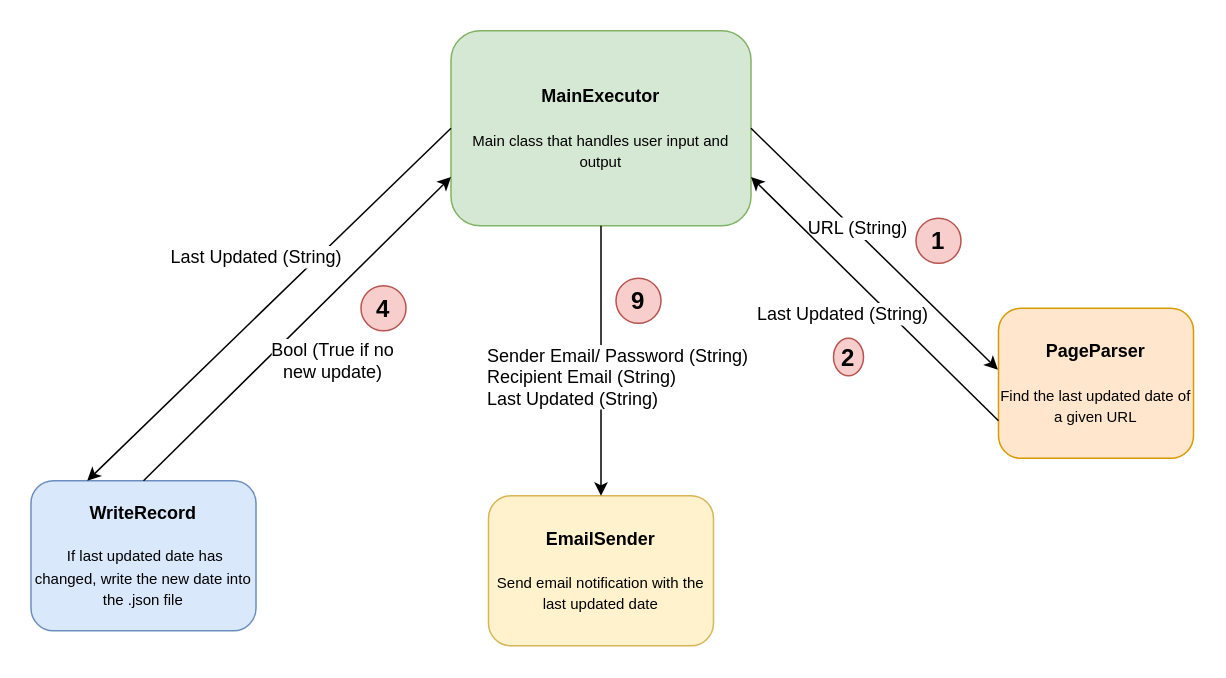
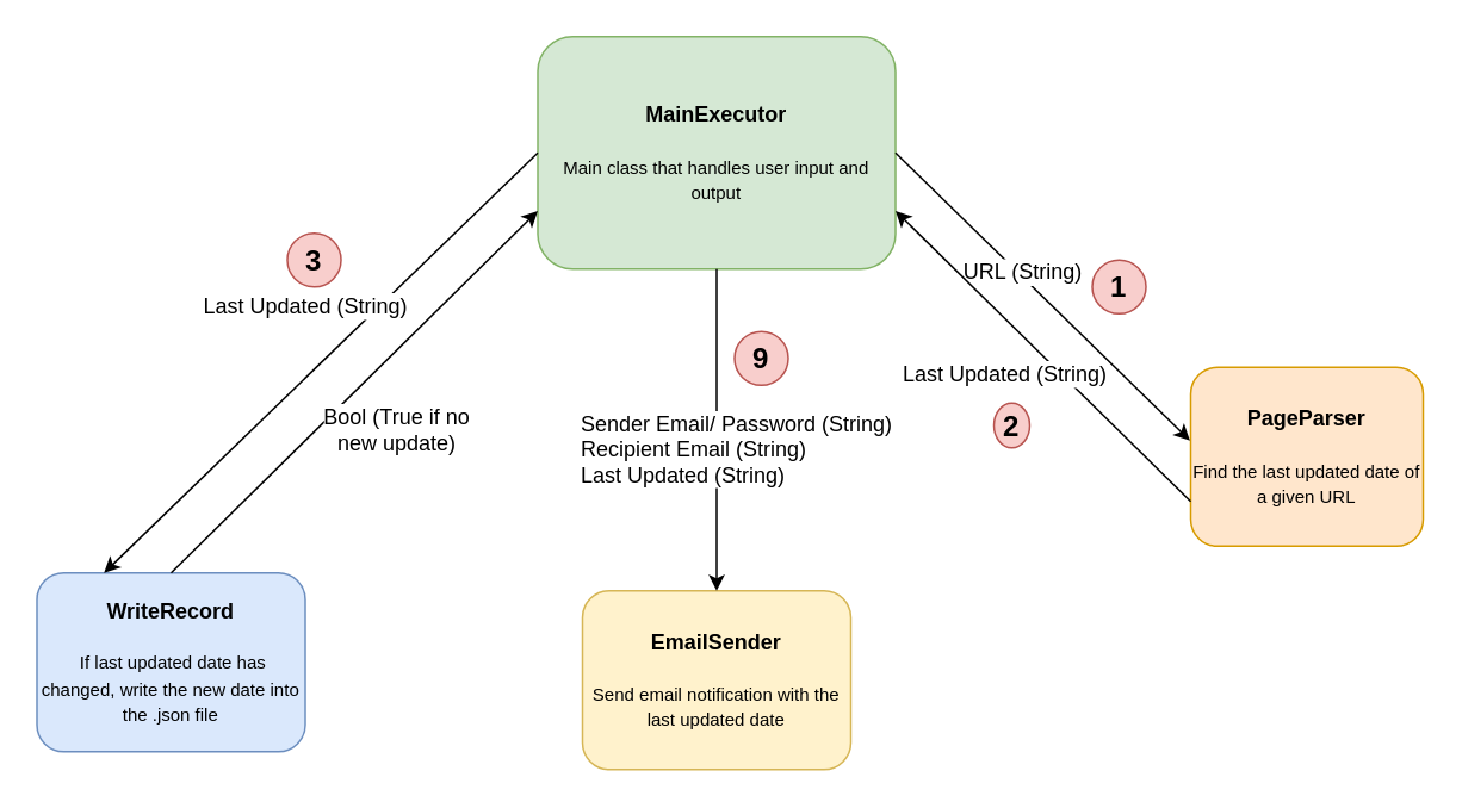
  <mxCell id="0" />
  <mxCell id="1" parent="0" />
  <mxCell id="2" value="&lt;b&gt;MainExecutor&lt;br&gt;&lt;/b&gt;&lt;br&gt;&lt;font style=&quot;font-size: 10px&quot;&gt;Main class that handles user input and output&lt;/font&gt;&lt;br&gt;" style="rounded=1;whiteSpace=wrap;html=1;fillColor=#d5e8d4;strokeColor=#82b366;" vertex="1" parent="1"><mxGeometry x="300" y="20" width="200" height="130" as="geometry" /></mxCell>
  <mxCell id="3" value="&lt;b&gt;EmailSender&lt;br&gt;&lt;/b&gt;&lt;br&gt;&lt;font style=&quot;font-size: 10px&quot;&gt;Send email notification with the last updated date&lt;/font&gt;&lt;br&gt;" style="rounded=1;whiteSpace=wrap;html=1;fillColor=#fff2cc;strokeColor=#d6b656;" vertex="1" parent="1"><mxGeometry x="325" y="330" width="150" height="100" as="geometry" /></mxCell>
  <mxCell id="4" value="&lt;b&gt;WriteRecord&lt;/b&gt;&lt;br&gt;&lt;br&gt;&lt;font style=&quot;font-size: 10px&quot;&gt;&amp;nbsp;If last updated date has changed, write the new date into the .json file&lt;/font&gt;&lt;br&gt;" style="rounded=1;whiteSpace=wrap;html=1;fillColor=#dae8fc;strokeColor=#6c8ebf;" vertex="1" parent="1"><mxGeometry x="20" y="320" width="150" height="100" as="geometry" /></mxCell>
  <mxCell id="5" value="&lt;b&gt;PageParser&lt;/b&gt;&lt;br&gt;&lt;font style=&quot;font-size: 10px&quot;&gt;&lt;br&gt;Find the last updated date of a given URL&lt;/font&gt;&lt;br&gt;" style="rounded=1;whiteSpace=wrap;html=1;fillColor=#ffe6cc;strokeColor=#d79b00;" vertex="1" parent="1"><mxGeometry x="665" y="205" width="130" height="100" as="geometry" /></mxCell>
  <mxCell id="6" value="" style="endArrow=classic;html=1;entryX=-0.003;entryY=0.41;entryDx=0;entryDy=0;entryPerimeter=0;exitX=1;exitY=0.5;exitDx=0;exitDy=0;" edge="1" parent="1" source="2" target="5"><mxGeometry width="50" height="50" relative="1" as="geometry"><mxPoint x="30" y="440" as="sourcePoint" /><mxPoint x="80" y="390" as="targetPoint" /></mxGeometry></mxCell>
  <mxCell id="7" value="URL (String)&lt;br&gt;" style="text;html=1;resizable=0;points=[];align=center;verticalAlign=middle;labelBackgroundColor=#ffffff;" vertex="1" connectable="0" parent="6"><mxGeometry x="-0.159" y="2" relative="1" as="geometry"><mxPoint as="offset" /></mxGeometry></mxCell>
  <mxCell id="8" value="" style="endArrow=classic;html=1;entryX=1;entryY=0.75;entryDx=0;entryDy=0;exitX=0;exitY=0.75;exitDx=0;exitDy=0;" edge="1" parent="1" source="5" target="2"><mxGeometry width="50" height="50" relative="1" as="geometry"><mxPoint x="490" y="112" as="sourcePoint" /><mxPoint x="650" y="248" as="targetPoint" /></mxGeometry></mxCell>
  <mxCell id="9" value="Last Updated (String)" style="text;html=1;resizable=0;points=[];align=center;verticalAlign=middle;labelBackgroundColor=#ffffff;" vertex="1" connectable="0" parent="8"><mxGeometry x="-0.159" y="2" relative="1" as="geometry"><mxPoint x="-34" y="-4.5" as="offset" /></mxGeometry></mxCell>
  <mxCell id="10" value="" style="endArrow=classic;html=1;exitX=0;exitY=0.5;exitDx=0;exitDy=0;entryX=0.25;entryY=0;entryDx=0;entryDy=0;" edge="1" parent="1" source="2" target="4"><mxGeometry width="50" height="50" relative="1" as="geometry"><mxPoint x="60" y="460" as="sourcePoint" /><mxPoint x="110" y="410" as="targetPoint" /></mxGeometry></mxCell>
  <mxCell id="11" value="Last Updated (String)" style="text;html=1;resizable=0;points=[];align=center;verticalAlign=middle;labelBackgroundColor=#ffffff;" vertex="1" connectable="0" parent="10"><mxGeometry x="-0.256" y="-1" relative="1" as="geometry"><mxPoint x="-39.5" y="-1.5" as="offset" /></mxGeometry></mxCell>
  <mxCell id="12" value="" style="endArrow=classic;html=1;exitX=0.5;exitY=0;exitDx=0;exitDy=0;entryX=0;entryY=0.75;entryDx=0;entryDy=0;" edge="1" parent="1" source="4" target="2"><mxGeometry width="50" height="50" relative="1" as="geometry"><mxPoint x="20" y="490" as="sourcePoint" /><mxPoint x="70" y="440" as="targetPoint" /></mxGeometry></mxCell>
  <mxCell id="13" value="Bool (True if no &lt;br&gt;new update)" style="text;html=1;resizable=0;points=[];align=center;verticalAlign=middle;labelBackgroundColor=#ffffff;" vertex="1" connectable="0" parent="12"><mxGeometry x="0.104" y="-2" relative="1" as="geometry"><mxPoint x="10.5" y="30" as="offset" /></mxGeometry></mxCell>
  <mxCell id="14" value="" style="endArrow=classic;html=1;exitX=0.5;exitY=1;exitDx=0;exitDy=0;entryX=0.5;entryY=0;entryDx=0;entryDy=0;" edge="1" parent="1" source="2" target="3"><mxGeometry width="50" height="50" relative="1" as="geometry"><mxPoint x="20" y="490" as="sourcePoint" /><mxPoint x="70" y="440" as="targetPoint" /></mxGeometry></mxCell>
  <mxCell id="15" value="&lt;div style=&quot;text-align: left&quot;&gt;Sender Email/ Password (String)&lt;/div&gt;&lt;div style=&quot;text-align: left&quot;&gt;Recipient Email (String)&lt;/div&gt;&lt;div style=&quot;text-align: left&quot;&gt;Last Updated (String)&lt;/div&gt;" style="text;html=1;resizable=0;points=[];align=center;verticalAlign=middle;labelBackgroundColor=#ffffff;" vertex="1" connectable="0" parent="14"><mxGeometry x="0.131" relative="1" as="geometry"><mxPoint x="10" y="-2" as="offset" /></mxGeometry></mxCell>
  <mxCell id="16" value="&lt;b&gt;&lt;font style=&quot;font-size: 16px&quot;&gt;1&lt;/font&gt;&lt;/b&gt;" style="ellipse;whiteSpace=wrap;html=1;aspect=fixed;fillColor=#f8cecc;strokeColor=#b85450;" vertex="1" parent="1"><mxGeometry x="610" y="145" width="30" height="30" as="geometry" /></mxCell>
  <mxCell id="17" value="&lt;b&gt;&lt;font style=&quot;font-size: 16px&quot;&gt;2&lt;/font&gt;&lt;/b&gt;" style="ellipse;whiteSpace=wrap;html=1;aspect=fixed;fillColor=#f8cecc;strokeColor=#b85450;" vertex="1" parent="1"><mxGeometry x="555" y="225" width="20" height="25" as="geometry" /></mxCell>
- <mxCell id="19" value="&lt;b&gt;&lt;font style=&quot;font-size: 16px&quot;&gt;4&lt;/font&gt;&lt;/b&gt;" style="ellipse;whiteSpace=wrap;html=1;aspect=fixed;fillColor=#f8cecc;strokeColor=#b85450;" vertex="1" parent="1"><mxGeometry x="240" y="190" width="30" height="30" as="geometry" /></mxCell>
+ <mxCell id="18" value="&lt;b&gt;&lt;font style=&quot;font-size: 16px&quot;&gt;3&lt;/font&gt;&lt;/b&gt;" style="ellipse;whiteSpace=wrap;html=1;aspect=fixed;fillColor=#f8cecc;strokeColor=#b85450;" vertex="1" parent="1"><mxGeometry x="160" y="130" width="30" height="30" as="geometry" /></mxCell>
  <mxCell id="20" value="&lt;b&gt;&lt;font style=&quot;font-size: 16px&quot;&gt;9&lt;/font&gt;&lt;/b&gt;" style="ellipse;whiteSpace=wrap;html=1;aspect=fixed;fillColor=#f8cecc;strokeColor=#b85450;" vertex="1" parent="1"><mxGeometry x="410" y="185" width="30" height="30" as="geometry" /></mxCell>
